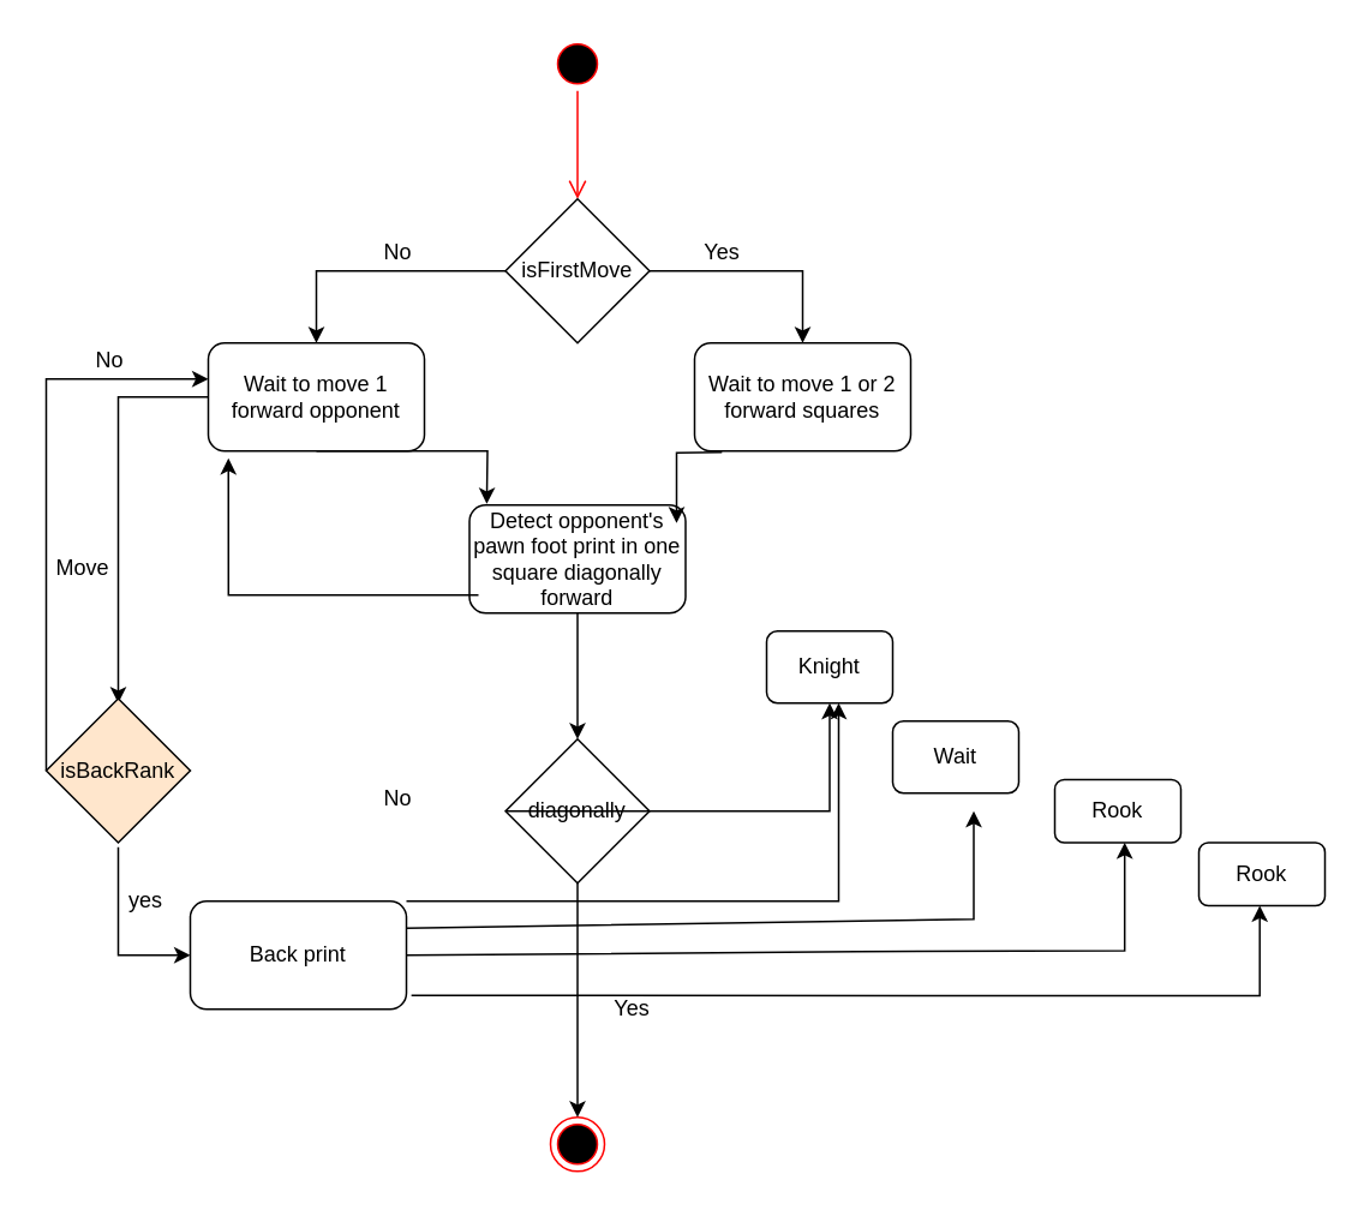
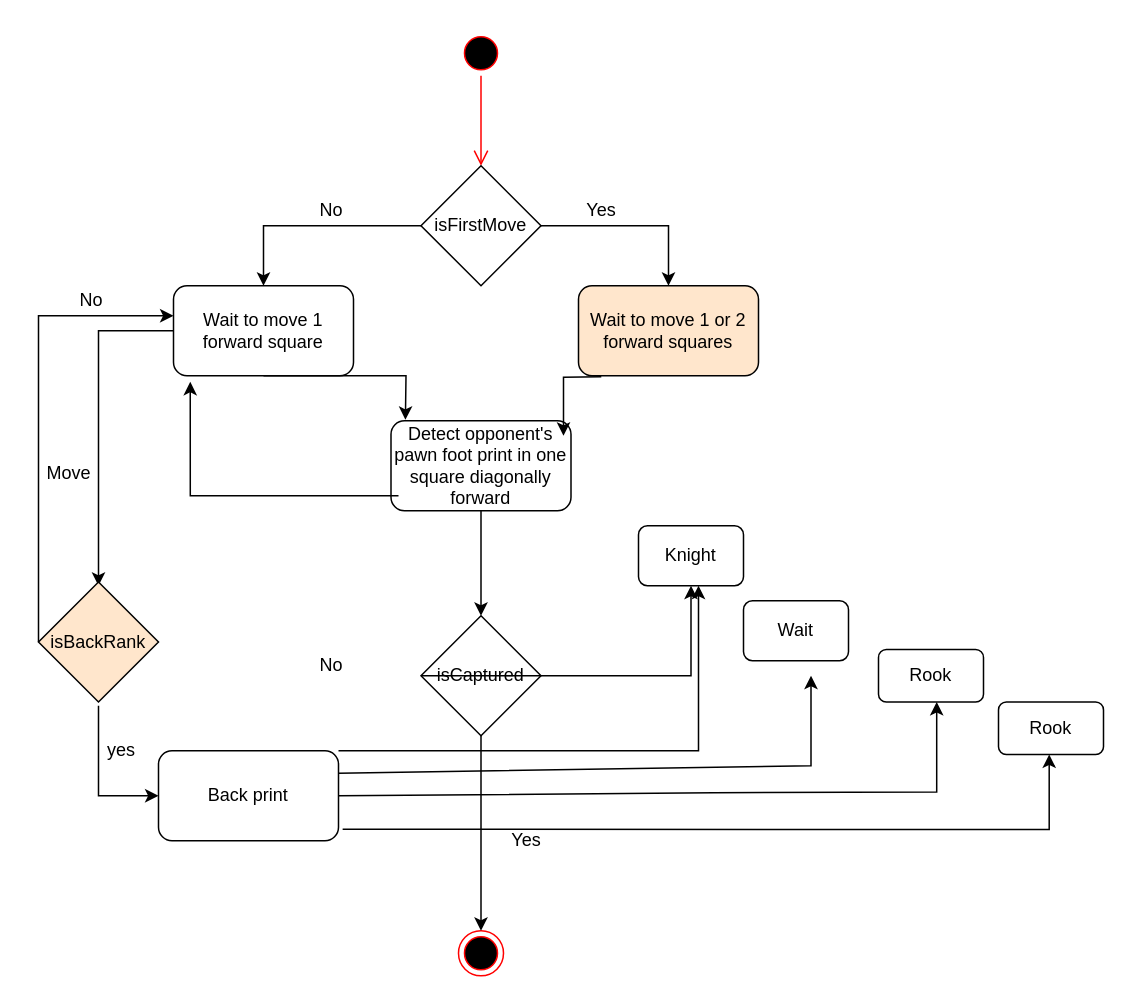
  <mxCell id="0" />
  <mxCell id="1" parent="0" />
  <mxCell id="2" value="" style="ellipse;html=1;shape=startState;fillColor=#000000;strokeColor=#ff0000;" parent="1" vertex="1"><mxGeometry x="305" width="30" height="30" as="geometry" y="20" /></mxCell>
  <mxCell id="3" value="" style="edgeStyle=orthogonalEdgeStyle;html=1;verticalAlign=bottom;endArrow=open;endSize=8;strokeColor=#ff0000;rounded=0;" parent="1" source="2" edge="1"><mxGeometry relative="1" as="geometry"><mxPoint x="320" y="110" as="targetPoint" /></mxGeometry></mxCell>
  <mxCell id="4" value="isFirstMove" style="rhombus;whiteSpace=wrap;html=1;" parent="1" vertex="1"><mxGeometry x="280" y="110" width="80" height="80" as="geometry" /></mxCell>
  <mxCell id="5" value="" style="edgeStyle=segmentEdgeStyle;endArrow=classic;html=1;rounded=0;exitX=0;exitY=0.5;exitDx=0;exitDy=0;" parent="1" source="4" edge="1"><mxGeometry width="50" height="50" relative="1" as="geometry"><mxPoint x="195" y="150" as="sourcePoint" /><mxPoint x="175" y="190" as="targetPoint" /></mxGeometry></mxCell>
  <mxCell id="6" value="No" style="text;html=1;align=center;verticalAlign=middle;resizable=0;points=[];autosize=1;strokeColor=none;fillColor=none;" parent="1" vertex="1"><mxGeometry x="205" y="130" width="30" height="20" as="geometry" /></mxCell>
  <mxCell id="7" value="" style="edgeStyle=segmentEdgeStyle;endArrow=classic;html=1;rounded=0;exitX=1;exitY=0.5;exitDx=0;exitDy=0;" parent="1" source="4" edge="1"><mxGeometry width="50" height="50" relative="1" as="geometry"><mxPoint x="290" y="160" as="sourcePoint" /><mxPoint x="445" y="190" as="targetPoint" /></mxGeometry></mxCell>
  <mxCell id="8" value="Yes" style="text;html=1;align=center;verticalAlign=middle;resizable=0;points=[];autosize=1;strokeColor=none;fillColor=none;" parent="1" vertex="1"><mxGeometry x="385" y="130" width="30" height="20" as="geometry" /></mxCell>
- <mxCell id="9" value="Wait to move 1 forward opponent" style="rounded=1;whiteSpace=wrap;html=1;" parent="1" vertex="1"><mxGeometry x="115" y="190" width="120" height="60" as="geometry" /></mxCell>
- <mxCell id="10" value="Wait to move 1 or 2 forward squares" style="rounded=1;whiteSpace=wrap;html=1;" parent="1" vertex="1"><mxGeometry x="385" y="190" width="120" height="60" as="geometry" /></mxCell>
+ <mxCell id="9" value="Wait to move 1 forward square" style="rounded=1;whiteSpace=wrap;html=1;" parent="1" vertex="1"><mxGeometry x="115" y="190" width="120" height="60" as="geometry" /></mxCell>
+ <mxCell id="10" value="Wait to move 1 or 2 forward squares" style="rounded=1;whiteSpace=wrap;html=1;fillColor=#ffe6cc;" parent="1" vertex="1"><mxGeometry x="385" y="190" width="120" height="60" as="geometry" /></mxCell>
  <mxCell id="11" value="Detect opponent's pawn foot print in one square diagonally forward" style="rounded=1;whiteSpace=wrap;html=1;" parent="1" vertex="1"><mxGeometry x="260" y="280" width="120" height="60" as="geometry" /></mxCell>
  <mxCell id="12" value="" style="endArrow=classic;html=1;rounded=0;exitX=0.5;exitY=1;exitDx=0;exitDy=0;entryX=0.08;entryY=-0.01;entryDx=0;entryDy=0;entryPerimeter=0;" parent="1" source="9" target="11" edge="1"><mxGeometry width="50" height="50" relative="1" as="geometry"><mxPoint x="285" y="320" as="sourcePoint" /><mxPoint x="335" y="270" as="targetPoint" /><Array as="points"><mxPoint x="270" y="250" /></Array></mxGeometry></mxCell>
  <mxCell id="13" value="" style="endArrow=classic;html=1;rounded=0;exitX=0.5;exitY=1;exitDx=0;exitDy=0;" parent="1" edge="1"><mxGeometry width="50" height="50" relative="1" as="geometry"><mxPoint x="400.2" y="250.6" as="sourcePoint" /><mxPoint x="375" y="290" as="targetPoint" /><Array as="points"><mxPoint x="375" y="251" /></Array></mxGeometry></mxCell>
  <mxCell id="14" value="" style="edgeStyle=segmentEdgeStyle;endArrow=classic;html=1;rounded=0;entryX=0.093;entryY=1.067;entryDx=0;entryDy=0;entryPerimeter=0;" parent="1" target="9" edge="1"><mxGeometry width="50" height="50" relative="1" as="geometry"><mxPoint x="265" y="330" as="sourcePoint" /><mxPoint x="175" y="450" as="targetPoint" /><Array as="points"><mxPoint x="126" y="330" /></Array></mxGeometry></mxCell>
  <mxCell id="15" value="Back print" style="rounded=1;whiteSpace=wrap;html=1;" parent="1" vertex="1"><mxGeometry x="105" y="500" width="120" height="60" as="geometry" /></mxCell>
  <mxCell id="16" value="" style="endArrow=classic;html=1;rounded=0;exitX=0;exitY=0.5;exitDx=0;exitDy=0;" parent="1" source="9" edge="1"><mxGeometry width="50" height="50" relative="1" as="geometry"><mxPoint x="65" y="220" as="sourcePoint" /><mxPoint x="65" y="390" as="targetPoint" /><Array as="points"><mxPoint x="65" y="220" /><mxPoint x="65" y="350" /></Array></mxGeometry></mxCell>
  <mxCell id="17" value="Move" style="text;html=1;align=center;verticalAlign=middle;resizable=0;points=[];autosize=1;strokeColor=none;fillColor=none;" parent="1" vertex="1"><mxGeometry x="20" y="305" width="50" height="20" as="geometry" /></mxCell>
- <mxCell id="18" value="diagonally" style="rhombus;whiteSpace=wrap;html=1;" parent="1" vertex="1"><mxGeometry x="280" y="410" width="80" height="80" as="geometry" /></mxCell>
+ <mxCell id="18" value="isCaptured" style="rhombus;whiteSpace=wrap;html=1;" parent="1" vertex="1"><mxGeometry x="280" y="410" width="80" height="80" as="geometry" /></mxCell>
  <mxCell id="19" value="" style="ellipse;html=1;shape=endState;fillColor=#000000;strokeColor=#ff0000;" parent="1" vertex="1"><mxGeometry x="305" y="620" width="30" height="30" as="geometry" /></mxCell>
  <mxCell id="20" value="" style="endArrow=classic;html=1;rounded=0;exitX=0.5;exitY=1;exitDx=0;exitDy=0;entryX=0.5;entryY=0;entryDx=0;entryDy=0;" parent="1" source="18" target="19" edge="1"><mxGeometry width="50" height="50" relative="1" as="geometry"><mxPoint x="330" y="580" as="sourcePoint" /><mxPoint x="380" y="530" as="targetPoint" /></mxGeometry></mxCell>
  <mxCell id="21" value="Yes" style="text;html=1;align=center;verticalAlign=middle;resizable=0;points=[];autosize=1;strokeColor=none;fillColor=none;" parent="1" vertex="1"><mxGeometry x="335" y="550" width="30" height="20" as="geometry" /></mxCell>
  <mxCell id="22" value="" style="endArrow=classic;html=1;rounded=0;exitX=0.5;exitY=1;exitDx=0;exitDy=0;" parent="1" source="11" edge="1"><mxGeometry width="50" height="50" relative="1" as="geometry"><mxPoint x="255" y="530" as="sourcePoint" /><mxPoint x="320" y="410" as="targetPoint" /></mxGeometry></mxCell>
  <mxCell id="23" value="" style="edgeStyle=segmentEdgeStyle;endArrow=classic;html=1;rounded=0;exitX=0;exitY=0.5;exitDx=0;exitDy=0;" parent="1" source="18" target="26" edge="1"><mxGeometry width="50" height="50" relative="1" as="geometry"><mxPoint x="280" y="470" as="sourcePoint" /><mxPoint x="155" y="390" as="targetPoint" /></mxGeometry></mxCell>
  <mxCell id="24" value="No" style="text;html=1;align=center;verticalAlign=middle;resizable=0;points=[];autosize=1;strokeColor=none;fillColor=none;" parent="1" vertex="1"><mxGeometry x="205" y="432.5" width="30" height="20" as="geometry" /></mxCell>
  <mxCell id="25" value="" style="endArrow=classic;html=1;rounded=0;exitX=1;exitY=0;exitDx=0;exitDy=0;" parent="1" source="15" edge="1"><mxGeometry width="50" height="50" relative="1" as="geometry"><mxPoint x="250" y="580" as="sourcePoint" /><mxPoint x="465" y="390" as="targetPoint" /><Array as="points"><mxPoint x="465" y="500" /></Array></mxGeometry></mxCell>
  <mxCell id="26" value="Knight" style="rounded=1;whiteSpace=wrap;html=1;" parent="1" vertex="1"><mxGeometry x="425" y="350" width="70" height="40" as="geometry" /></mxCell>
  <mxCell id="27" value="" style="endArrow=classic;html=1;rounded=0;exitX=1;exitY=0.25;exitDx=0;exitDy=0;" parent="1" source="15" edge="1"><mxGeometry width="50" height="50" relative="1" as="geometry"><mxPoint x="285" y="550" as="sourcePoint" /><mxPoint x="540" y="450" as="targetPoint" /><Array as="points"><mxPoint x="540" y="510" /><mxPoint x="540" y="480" /><mxPoint x="540" y="500" /></Array></mxGeometry></mxCell>
  <mxCell id="28" value="Wait" style="rounded=1;whiteSpace=wrap;html=1;" parent="1" vertex="1"><mxGeometry x="495" y="400" width="70" height="40" as="geometry" /></mxCell>
  <mxCell id="29" value="Rook" style="rounded=1;whiteSpace=wrap;html=1;" parent="1" vertex="1"><mxGeometry x="585" y="432.5" width="70" height="35" as="geometry" /></mxCell>
  <mxCell id="30" value="" style="endArrow=classic;html=1;rounded=0;exitX=1;exitY=0.5;exitDx=0;exitDy=0;" parent="1" source="15" edge="1"><mxGeometry width="50" height="50" relative="1" as="geometry"><mxPoint x="310" y="529.88" as="sourcePoint" /><mxPoint x="623.8" y="467.5" as="targetPoint" /><Array as="points"><mxPoint x="475" y="528" /><mxPoint x="623.8" y="527.5" /><mxPoint x="623.8" y="477.5" /></Array></mxGeometry></mxCell>
  <mxCell id="31" value="" style="endArrow=classic;html=1;rounded=0;exitX=1.023;exitY=0.873;exitDx=0;exitDy=0;exitPerimeter=0;" parent="1" source="15" edge="1"><mxGeometry width="50" height="50" relative="1" as="geometry"><mxPoint x="385" y="554.88" as="sourcePoint" /><mxPoint x="699" y="502.69" as="targetPoint" /><Array as="points"><mxPoint x="698.8" y="552.5" /><mxPoint x="698.8" y="502.5" /></Array></mxGeometry></mxCell>
  <mxCell id="32" value="Rook" style="rounded=1;whiteSpace=wrap;html=1;" parent="1" vertex="1"><mxGeometry x="665" y="467.5" width="70" height="35" as="geometry" /></mxCell>
  <mxCell id="33" value="isBackRank" style="rhombus;whiteSpace=wrap;html=1;fillColor=#ffe6cc;" vertex="1" parent="1"><mxGeometry x="25" y="387.5" width="80" height="80" as="geometry" /></mxCell>
  <mxCell id="34" value="" style="endArrow=classic;html=1;rounded=0;entryX=0;entryY=0.5;entryDx=0;entryDy=0;" edge="1" parent="1" target="15"><mxGeometry width="50" height="50" relative="1" as="geometry"><mxPoint x="65" y="470" as="sourcePoint" /><mxPoint x="75" y="530" as="targetPoint" /><Array as="points"><mxPoint x="65" y="530" /></Array></mxGeometry></mxCell>
  <mxCell id="35" value="yes" style="text;html=1;align=center;verticalAlign=middle;resizable=0;points=[];autosize=1;strokeColor=none;fillColor=none;" vertex="1" parent="1"><mxGeometry x="65" y="490" width="30" height="20" as="geometry" /></mxCell>
  <mxCell id="36" value="" style="endArrow=classic;html=1;rounded=0;exitX=0;exitY=0.5;exitDx=0;exitDy=0;" edge="1" parent="1" source="33"><mxGeometry width="50" height="50" relative="1" as="geometry"><mxPoint x="15" y="545" as="sourcePoint" /><mxPoint x="115" y="210" as="targetPoint" /><Array as="points"><mxPoint x="25" y="210" /></Array></mxGeometry></mxCell>
  <mxCell id="37" value="No" style="text;html=1;align=center;verticalAlign=middle;resizable=0;points=[];autosize=1;strokeColor=none;fillColor=none;" vertex="1" parent="1"><mxGeometry x="45" y="190" width="30" height="20" as="geometry" /></mxCell>
